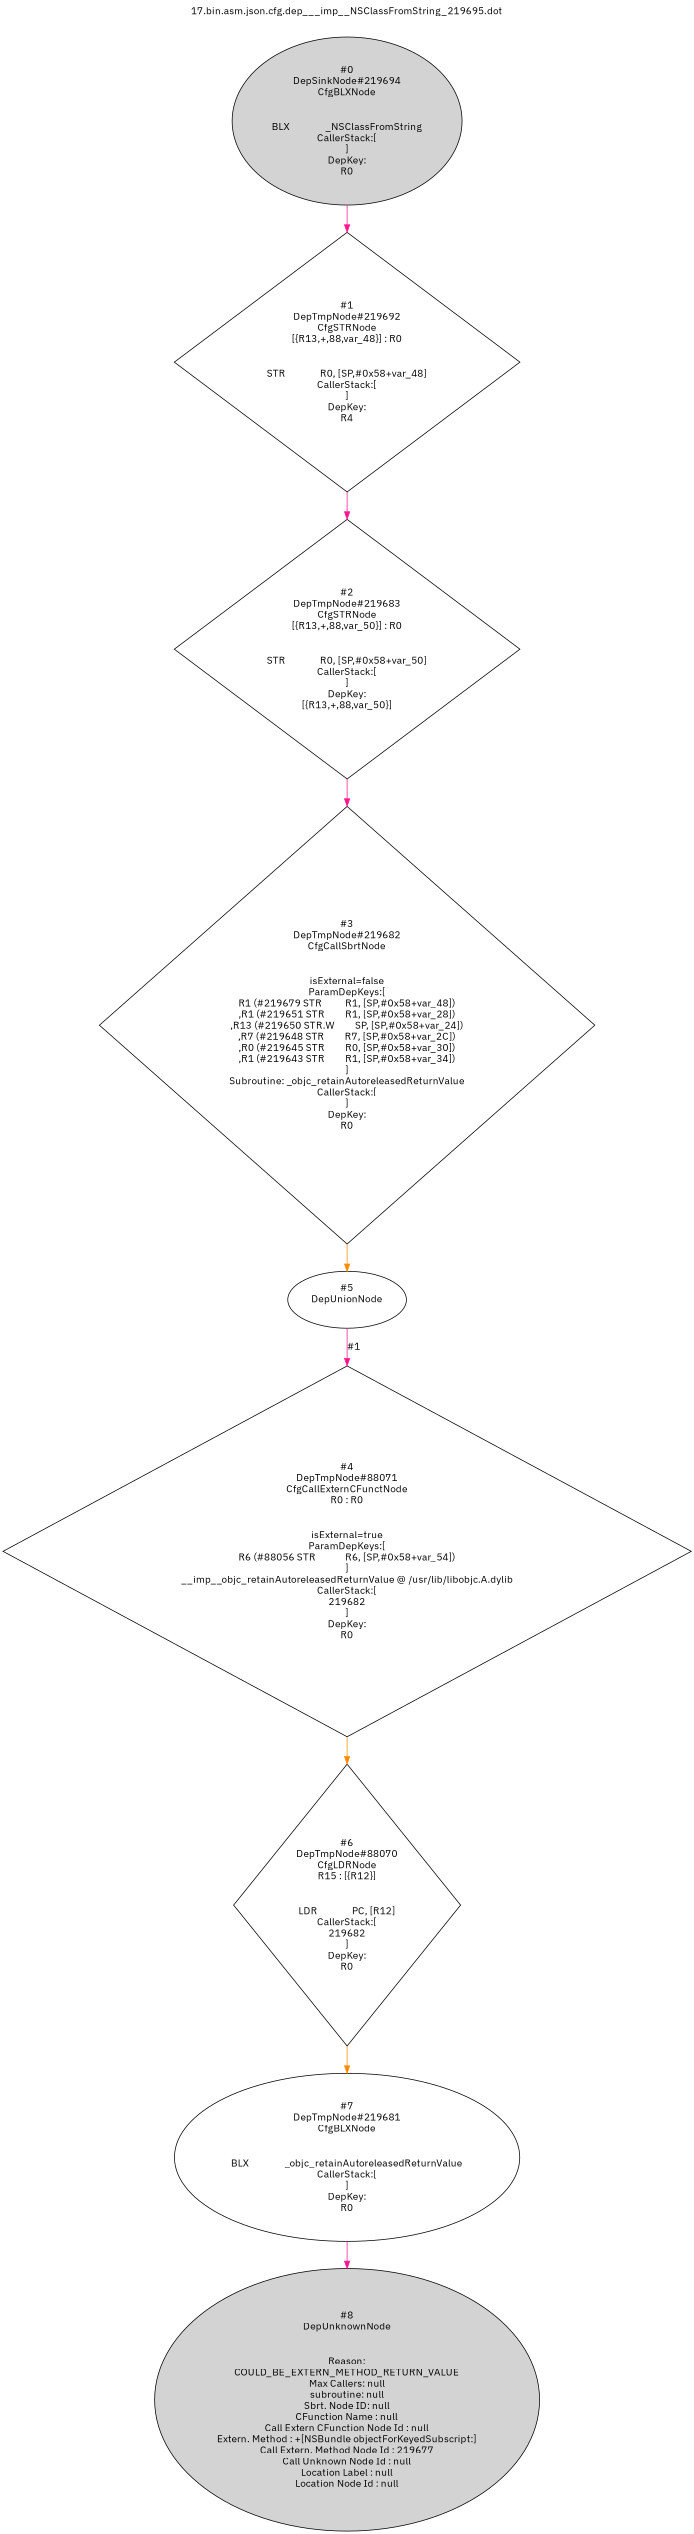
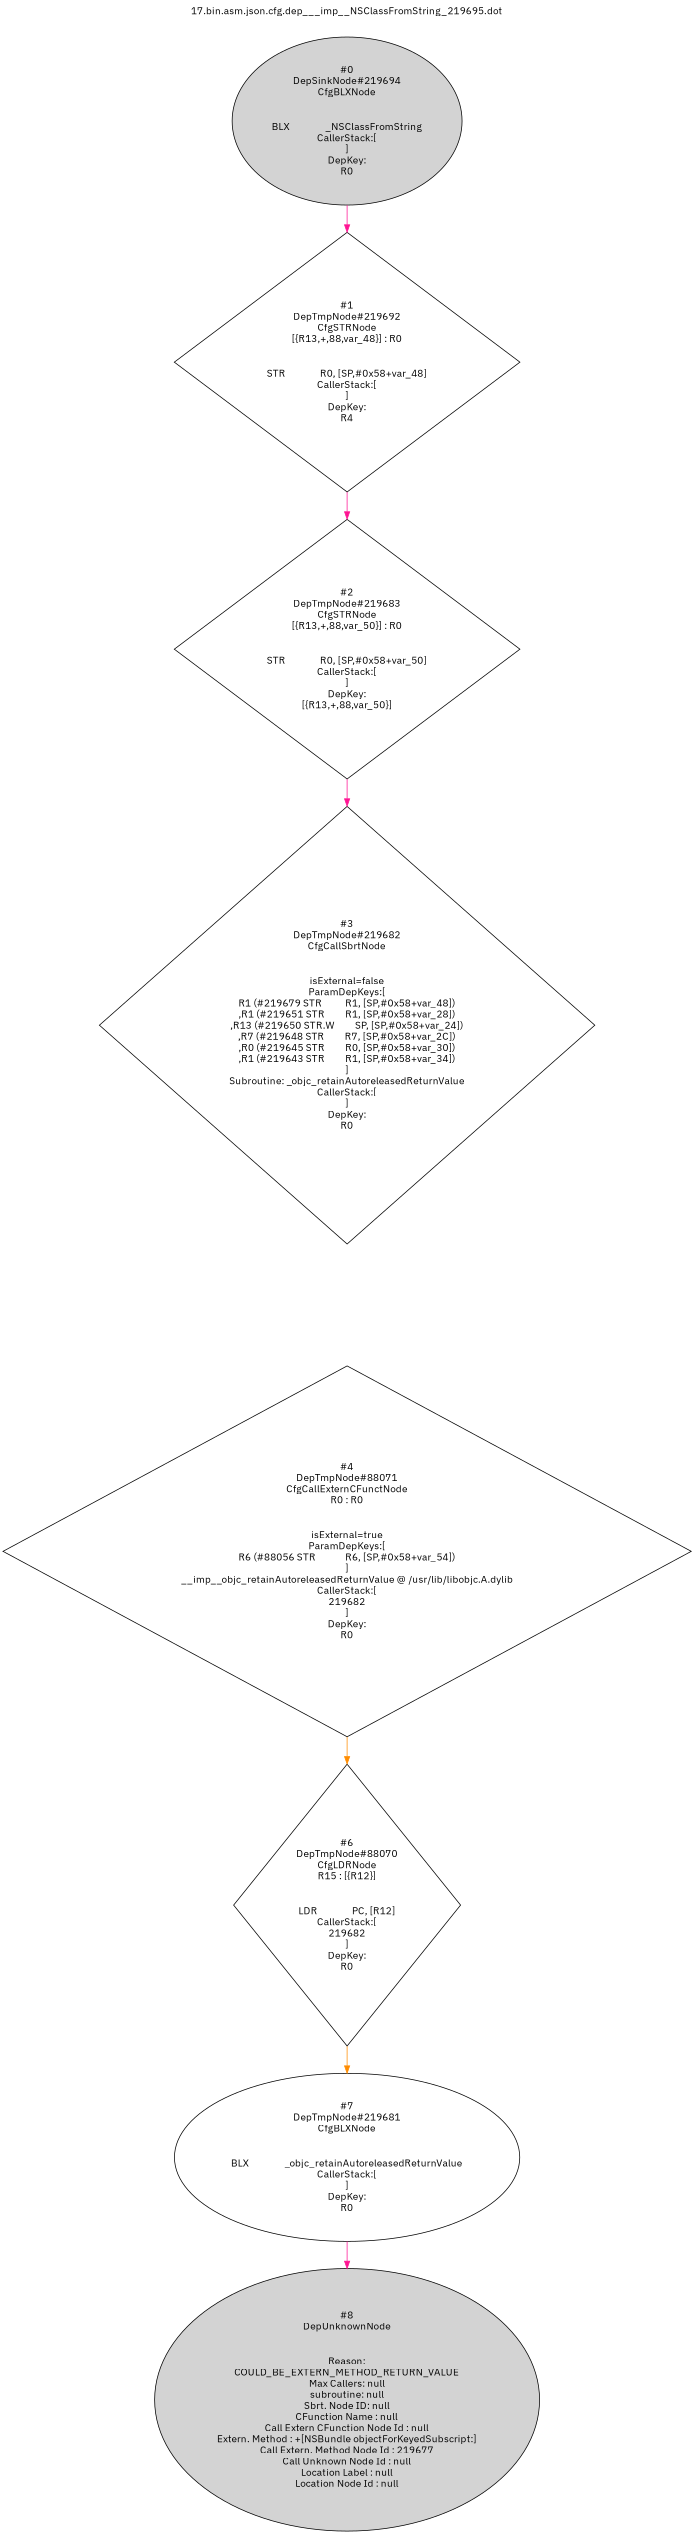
  digraph {
    label="17.bin.asm.json.cfg.dep___imp__NSClassFromString_219695.dot"
    labelloc=t
    fontname="IBM Plex Sans"
    node [shape=diamond fontname="IBM Plex Sans"]
    edge [color=deeppink fontname="IBM Plex Sans"]
    n1 [label="#0\nDepSinkNode#219694\nCfgBLXNode\n\n\nBLX		_NSClassFromString\nCallerStack:[\n]\nDepKey:\nR0" shape=ellipse style=filled]
    n2 [label="#1\nDepTmpNode#219692\nCfgSTRNode\n[{R13,+,88,var_48}] : R0\n\n\nSTR		R0, [SP,#0x58+var_48]\nCallerStack:[\n]\nDepKey:\nR4"]
    n3 [label="#2\nDepTmpNode#219683\nCfgSTRNode\n[{R13,+,88,var_50}] : R0\n\n\nSTR		R0, [SP,#0x58+var_50]\nCallerStack:[\n]\nDepKey:\n[{R13,+,88,var_50}]"]
    n4 [label="#3\nDepTmpNode#219682\nCfgCallSbrtNode\n\n\nisExternal=false\nParamDepKeys:[\nR1 (#219679 STR		R1, [SP,#0x58+var_48])\n,R1 (#219651 STR		R1, [SP,#0x58+var_28])\n,R13 (#219650 STR.W		SP, [SP,#0x58+var_24])\n,R7 (#219648 STR		R7, [SP,#0x58+var_2C])\n,R0 (#219645 STR		R0, [SP,#0x58+var_30])\n,R1 (#219643 STR		R1, [SP,#0x58+var_34])\n]\nSubroutine: _objc_retainAutoreleasedReturnValue\nCallerStack:[\n]\nDepKey:\nR0"]
-   n5 [label="#5\nDepUnionNode\n\n" shape=ellipse]
    n6 [label="#4\nDepTmpNode#88071\nCfgCallExternCFunctNode\nR0 : R0\n\n\nisExternal=true\nParamDepKeys:[\nR6 (#88056 STR		R6, [SP,#0x58+var_54])\n]\n__imp__objc_retainAutoreleasedReturnValue @ /usr/lib/libobjc.A.dylib\nCallerStack:[\n219682\n]\nDepKey:\nR0"]
    n7 [label="#6\nDepTmpNode#88070\nCfgLDRNode\nR15 : [{R12}]\n\n\nLDR		PC, [R12]\nCallerStack:[\n219682\n]\nDepKey:\nR0"]
    n8 [label="#7\nDepTmpNode#219681\nCfgBLXNode\n\n\nBLX		_objc_retainAutoreleasedReturnValue\nCallerStack:[\n]\nDepKey:\nR0" shape=ellipse]
    n9 [label="#8\nDepUnknownNode\n\n\nReason:\nCOULD_BE_EXTERN_METHOD_RETURN_VALUE\nMax Callers: null\nsubroutine: null\nSbrt. Node ID: null\nCFunction Name : null\nCall Extern CFunction Node Id : null\nExtern. Method : +[NSBundle objectForKeyedSubscript:]\nCall Extern. Method Node Id : 219677\nCall Unknown Node Id : null\nLocation Label : null\nLocation Node Id : null" shape=ellipse style=filled]
    n1 -> n2
    n2 -> n3
    n3 -> n4
-   n4 -> n5 [color=darkorange]
-   n5 -> n6 [label="#1"]
    n6 -> n7 [color=darkorange]
    n7 -> n8 [color=darkorange]
    n8 -> n9
  }
